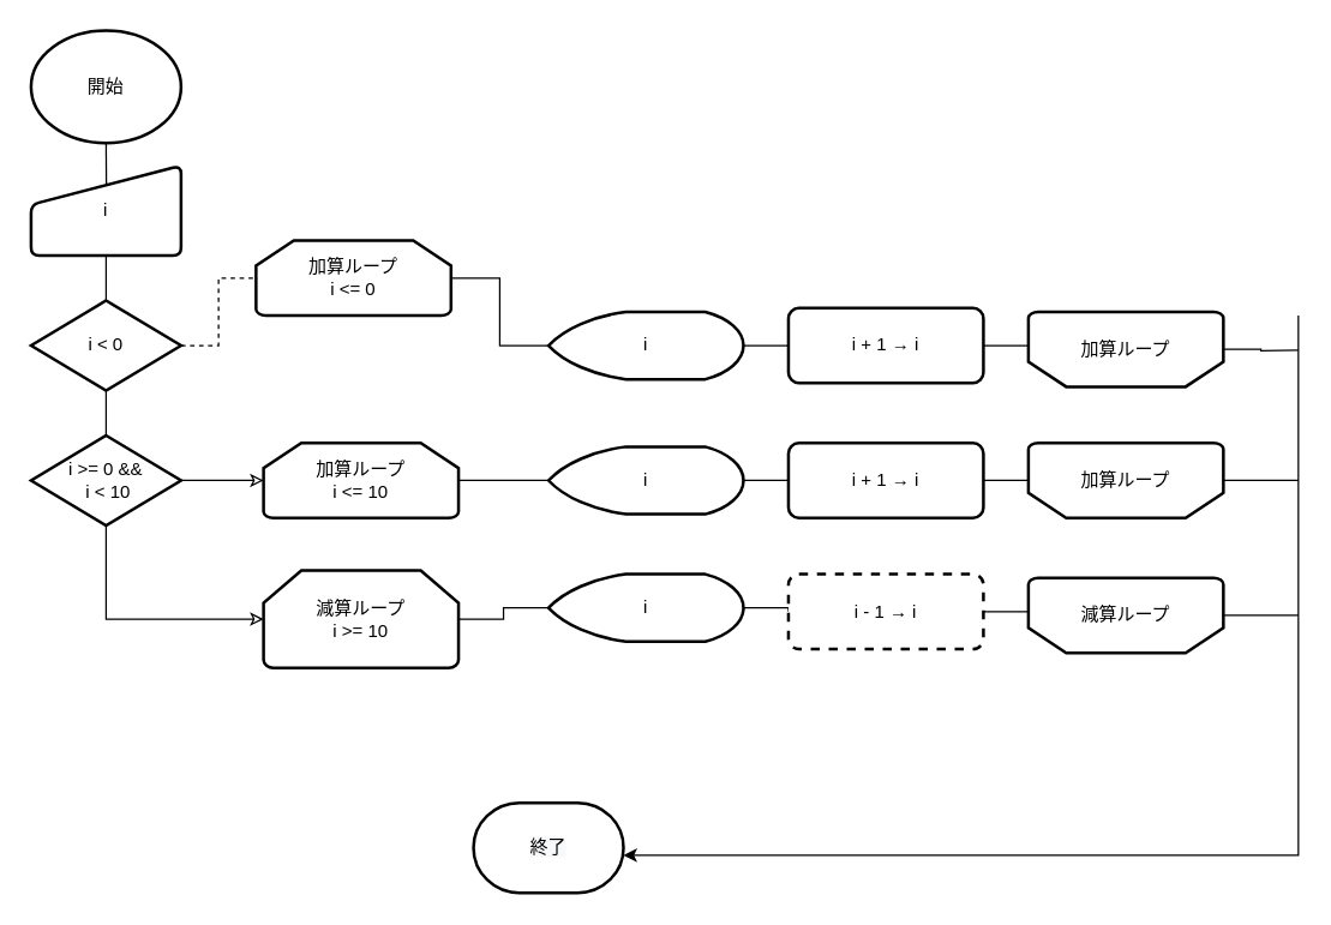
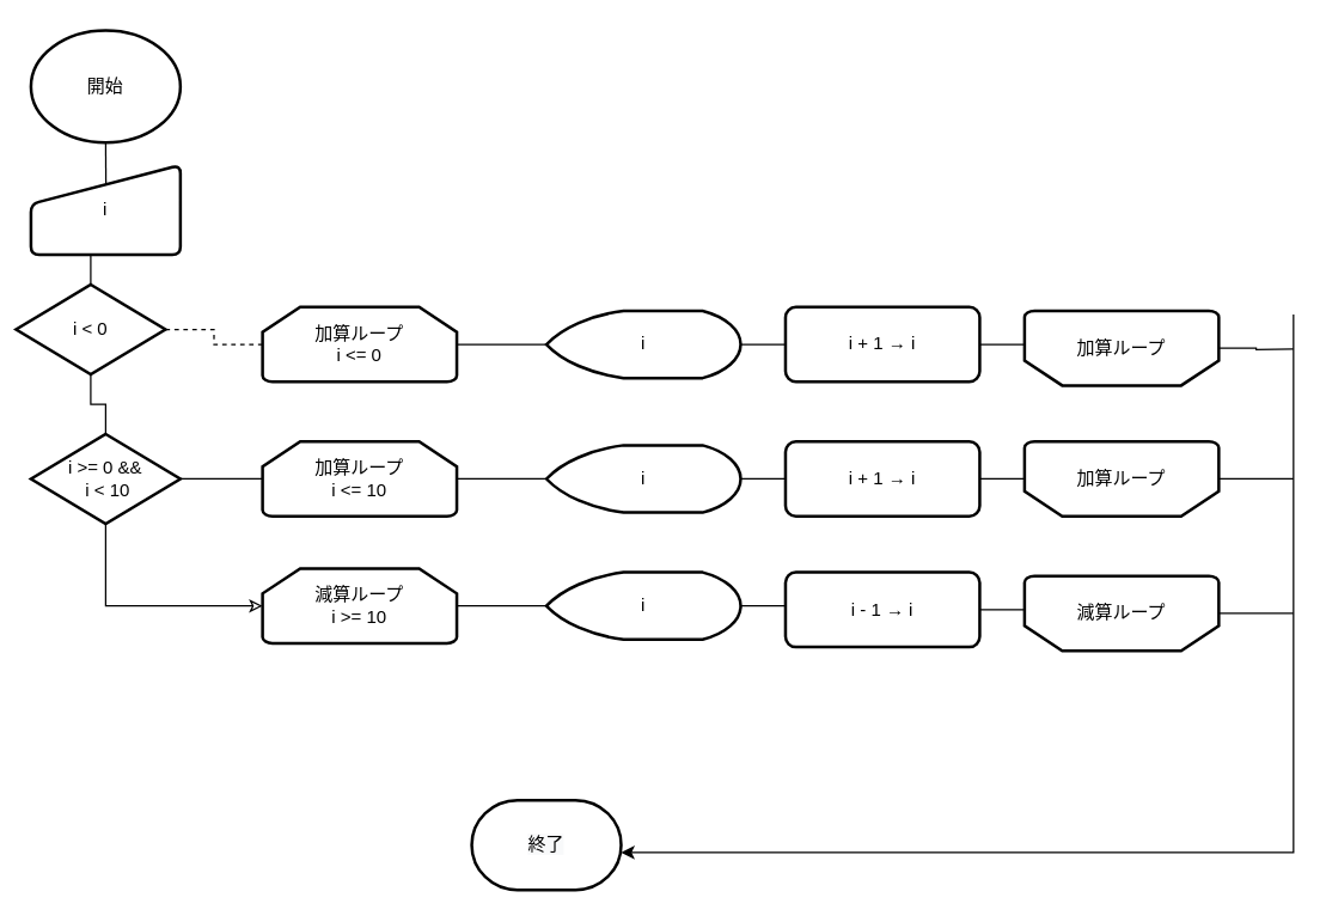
  <mxCell id="0" />
  <mxCell id="1" parent="0" />
  <mxCell id="2" style="edgeStyle=orthogonalEdgeStyle;rounded=0;orthogonalLoop=1;jettySize=auto;html=1;exitX=1;exitY=0.5;exitDx=0;exitDy=0;exitPerimeter=0;entryX=0;entryY=0.5;entryDx=0;entryDy=0;entryPerimeter=0;endArrow=none;endFill=0;" parent="1" source="3" target="9" edge="1"><mxGeometry relative="1" as="geometry" /></mxCell>
- <mxCell id="3" value="加算ループ&lt;br&gt;i &amp;lt;= 0" style="strokeWidth=2;html=1;shape=mxgraph.flowchart.loop_limit;whiteSpace=wrap;" parent="1" vertex="1"><mxGeometry x="170" y="160" width="130" height="50" as="geometry" /></mxCell>
+ <mxCell id="3" value="加算ループ&lt;br&gt;i &amp;lt;= 0" style="strokeWidth=2;html=1;shape=mxgraph.flowchart.loop_limit;whiteSpace=wrap;" parent="1" vertex="1"><mxGeometry x="175" y="205" width="130" height="50" as="geometry" /></mxCell>
  <mxCell id="4" style="edgeStyle=orthogonalEdgeStyle;rounded=0;orthogonalLoop=1;jettySize=auto;html=1;exitX=1;exitY=0.5;exitDx=0;exitDy=0;exitPerimeter=0;endArrow=none;endFill=0;" parent="1" source="5" edge="1"><mxGeometry relative="1" as="geometry"><mxPoint x="865" y="233" as="targetPoint" /></mxGeometry></mxCell>
  <mxCell id="5" value="&lt;span&gt;加算ループ&lt;br&gt;&lt;/span&gt;" style="strokeWidth=2;html=1;shape=mxgraph.flowchart.loop_limit;whiteSpace=wrap;rotation=0;flipV=1;" parent="1" vertex="1"><mxGeometry x="685" y="207.5" width="130" height="50" as="geometry" /></mxCell>
  <mxCell id="6" style="edgeStyle=orthogonalEdgeStyle;rounded=0;orthogonalLoop=1;jettySize=auto;html=1;exitX=0.5;exitY=1;exitDx=0;exitDy=0;exitPerimeter=0;entryX=0.502;entryY=0.28;entryDx=0;entryDy=0;endArrow=none;endFill=0;entryPerimeter=0;" parent="1" source="7" target="14" edge="1"><mxGeometry relative="1" as="geometry" /></mxCell>
  <mxCell id="7" value="開始" style="strokeWidth=2;html=1;shape=mxgraph.flowchart.start_1;whiteSpace=wrap;" parent="1" vertex="1"><mxGeometry x="20" y="20" width="100" height="75" as="geometry" /></mxCell>
  <mxCell id="8" style="edgeStyle=orthogonalEdgeStyle;rounded=0;orthogonalLoop=1;jettySize=auto;html=1;exitX=1;exitY=0.5;exitDx=0;exitDy=0;exitPerimeter=0;entryX=0;entryY=0.5;entryDx=0;entryDy=0;endArrow=none;endFill=0;" parent="1" source="9" target="11" edge="1"><mxGeometry relative="1" as="geometry" /></mxCell>
  <mxCell id="9" value="i" style="strokeWidth=2;html=1;shape=mxgraph.flowchart.display;whiteSpace=wrap;" parent="1" vertex="1"><mxGeometry x="365" y="207.5" width="130" height="45" as="geometry" /></mxCell>
  <mxCell id="10" style="edgeStyle=orthogonalEdgeStyle;rounded=0;orthogonalLoop=1;jettySize=auto;html=1;exitX=1;exitY=0.5;exitDx=0;exitDy=0;entryX=0;entryY=0.5;entryDx=0;entryDy=0;entryPerimeter=0;endArrow=none;endFill=0;" parent="1" source="11" target="5" edge="1"><mxGeometry relative="1" as="geometry" /></mxCell>
  <mxCell id="11" value="i + 1 → i" style="rounded=1;whiteSpace=wrap;html=1;absoluteArcSize=1;arcSize=14;strokeWidth=2;" parent="1" vertex="1"><mxGeometry x="525" y="205" width="130" height="50" as="geometry" /></mxCell>
  <mxCell id="12" value="&#10;&#10;&lt;span style=&quot;color: rgb(0, 0, 0); font-family: helvetica; font-size: 12px; font-style: normal; font-weight: 400; letter-spacing: normal; text-align: center; text-indent: 0px; text-transform: none; word-spacing: 0px; background-color: rgb(248, 249, 250); display: inline; float: none;&quot;&gt;終了&lt;/span&gt;&#10;&#10;" style="strokeWidth=2;html=1;shape=mxgraph.flowchart.terminator;whiteSpace=wrap;" parent="1" vertex="1"><mxGeometry x="315" y="535" width="100" height="60" as="geometry" /></mxCell>
  <mxCell id="13" style="edgeStyle=orthogonalEdgeStyle;rounded=0;orthogonalLoop=1;jettySize=auto;html=1;exitX=0.5;exitY=1;exitDx=0;exitDy=0;entryX=0.5;entryY=0;entryDx=0;entryDy=0;entryPerimeter=0;endArrow=none;endFill=0;" parent="1" source="14" target="17" edge="1"><mxGeometry relative="1" as="geometry" /></mxCell>
  <mxCell id="14" value="i" style="html=1;strokeWidth=2;shape=manualInput;whiteSpace=wrap;rounded=1;size=26;arcSize=11;" parent="1" vertex="1"><mxGeometry x="20" y="110" width="100" height="60" as="geometry" /></mxCell>
  <mxCell id="15" style="edgeStyle=orthogonalEdgeStyle;rounded=0;orthogonalLoop=1;jettySize=auto;html=1;exitX=1;exitY=0.5;exitDx=0;exitDy=0;exitPerimeter=0;endArrow=none;endFill=0;entryX=0;entryY=0.5;entryDx=0;entryDy=0;entryPerimeter=0;dashed=1;" parent="1" source="17" target="3" edge="1"><mxGeometry relative="1" as="geometry"><mxPoint x="405" y="190" as="targetPoint" /></mxGeometry></mxCell>
  <mxCell id="16" style="edgeStyle=orthogonalEdgeStyle;rounded=0;orthogonalLoop=1;jettySize=auto;html=1;exitX=0.5;exitY=1;exitDx=0;exitDy=0;exitPerimeter=0;entryX=0.5;entryY=0;entryDx=0;entryDy=0;entryPerimeter=0;endArrow=none;endFill=0;" parent="1" source="17" target="18" edge="1"><mxGeometry relative="1" as="geometry" /></mxCell>
- <mxCell id="17" value="i &amp;lt; 0" style="strokeWidth=2;html=1;shape=mxgraph.flowchart.decision;whiteSpace=wrap;" parent="1" vertex="1"><mxGeometry x="20" y="200" width="100" height="60" as="geometry" /></mxCell>
+ <mxCell id="17" value="i &amp;lt; 0" style="strokeWidth=2;html=1;shape=mxgraph.flowchart.decision;whiteSpace=wrap;" parent="1" vertex="1"><mxGeometry x="10" y="190" width="100" height="60" as="geometry" /></mxCell>
  <mxCell id="18" value="i &amp;gt;= 0 &amp;amp;&amp;amp;&lt;br&gt;&amp;nbsp;i &amp;lt; 10" style="strokeWidth=2;html=1;shape=mxgraph.flowchart.decision;whiteSpace=wrap;" parent="1" vertex="1"><mxGeometry x="20" y="290" width="100" height="60" as="geometry" /></mxCell>
  <mxCell id="19" style="edgeStyle=orthogonalEdgeStyle;rounded=0;orthogonalLoop=1;jettySize=auto;html=1;exitX=0.5;exitY=1;exitDx=0;exitDy=0;exitPerimeter=0;endArrow=classic;endFill=0;entryX=0;entryY=0.5;entryDx=0;entryDy=0;entryPerimeter=0;" parent="1" source="18" target="28" edge="1"><mxGeometry relative="1" as="geometry"><mxPoint x="145" y="380" as="targetPoint" /><mxPoint x="120" y="405" as="sourcePoint" /></mxGeometry></mxCell>
  <mxCell id="20" style="edgeStyle=orthogonalEdgeStyle;rounded=0;orthogonalLoop=1;jettySize=auto;html=1;exitX=1;exitY=0.5;exitDx=0;exitDy=0;exitPerimeter=0;entryX=0;entryY=0.5;entryDx=0;entryDy=0;entryPerimeter=0;endArrow=none;endFill=0;" parent="1" source="35" target="24" edge="1"><mxGeometry relative="1" as="geometry" /></mxCell>
  <mxCell id="21" style="edgeStyle=orthogonalEdgeStyle;rounded=0;orthogonalLoop=1;jettySize=auto;html=1;exitX=1;exitY=0.5;exitDx=0;exitDy=0;exitPerimeter=0;endArrow=none;endFill=0;" parent="1" source="22" edge="1"><mxGeometry relative="1" as="geometry"><mxPoint x="865" y="320" as="targetPoint" /></mxGeometry></mxCell>
  <mxCell id="22" value="&lt;span&gt;加算ループ&lt;br&gt;&lt;/span&gt;" style="strokeWidth=2;html=1;shape=mxgraph.flowchart.loop_limit;whiteSpace=wrap;rotation=0;flipV=1;" parent="1" vertex="1"><mxGeometry x="685" y="295" width="130" height="50" as="geometry" /></mxCell>
  <mxCell id="23" style="edgeStyle=orthogonalEdgeStyle;rounded=0;orthogonalLoop=1;jettySize=auto;html=1;exitX=1;exitY=0.5;exitDx=0;exitDy=0;exitPerimeter=0;entryX=0;entryY=0.5;entryDx=0;entryDy=0;endArrow=none;endFill=0;" parent="1" source="24" target="26" edge="1"><mxGeometry relative="1" as="geometry" /></mxCell>
  <mxCell id="24" value="i" style="strokeWidth=2;html=1;shape=mxgraph.flowchart.display;whiteSpace=wrap;" parent="1" vertex="1"><mxGeometry x="365" y="297.5" width="130" height="45" as="geometry" /></mxCell>
  <mxCell id="25" style="edgeStyle=orthogonalEdgeStyle;rounded=0;orthogonalLoop=1;jettySize=auto;html=1;exitX=1;exitY=0.5;exitDx=0;exitDy=0;entryX=0;entryY=0.5;entryDx=0;entryDy=0;entryPerimeter=0;endArrow=none;endFill=0;" parent="1" source="26" target="22" edge="1"><mxGeometry relative="1" as="geometry" /></mxCell>
  <mxCell id="26" value="i + 1 → i" style="rounded=1;whiteSpace=wrap;html=1;absoluteArcSize=1;arcSize=14;strokeWidth=2;" parent="1" vertex="1"><mxGeometry x="525" y="295" width="130" height="50" as="geometry" /></mxCell>
  <mxCell id="27" style="edgeStyle=orthogonalEdgeStyle;rounded=0;orthogonalLoop=1;jettySize=auto;html=1;exitX=1;exitY=0.5;exitDx=0;exitDy=0;exitPerimeter=0;entryX=0;entryY=0.5;entryDx=0;entryDy=0;entryPerimeter=0;endArrow=none;endFill=0;" parent="1" source="28" target="32" edge="1"><mxGeometry relative="1" as="geometry" /></mxCell>
- <mxCell id="28" value="減算ループ&lt;br&gt;i &amp;gt;= 10" style="strokeWidth=2;html=1;shape=mxgraph.flowchart.loop_limit;whiteSpace=wrap;" parent="1" vertex="1"><mxGeometry x="175" y="380" width="130" height="65" as="geometry" /></mxCell>
+ <mxCell id="28" value="減算ループ&lt;br&gt;i &amp;gt;= 10" style="strokeWidth=2;html=1;shape=mxgraph.flowchart.loop_limit;whiteSpace=wrap;" parent="1" vertex="1"><mxGeometry x="175" y="380" width="130" height="50" as="geometry" /></mxCell>
  <mxCell id="29" style="edgeStyle=orthogonalEdgeStyle;rounded=0;orthogonalLoop=1;jettySize=auto;html=1;exitX=1;exitY=0.5;exitDx=0;exitDy=0;exitPerimeter=0;endArrow=none;endFill=0;" parent="1" source="30" edge="1"><mxGeometry relative="1" as="geometry"><mxPoint x="865" y="410" as="targetPoint" /></mxGeometry></mxCell>
  <mxCell id="30" value="減&lt;span&gt;算ループ&lt;br&gt;&lt;/span&gt;" style="strokeWidth=2;html=1;shape=mxgraph.flowchart.loop_limit;whiteSpace=wrap;rotation=0;flipV=1;" parent="1" vertex="1"><mxGeometry x="685" y="385" width="130" height="50" as="geometry" /></mxCell>
  <mxCell id="31" style="edgeStyle=orthogonalEdgeStyle;rounded=0;orthogonalLoop=1;jettySize=auto;html=1;exitX=1;exitY=0.5;exitDx=0;exitDy=0;exitPerimeter=0;entryX=0;entryY=0.5;entryDx=0;entryDy=0;endArrow=none;endFill=0;" parent="1" source="32" target="34" edge="1"><mxGeometry relative="1" as="geometry" /></mxCell>
  <mxCell id="32" value="i" style="strokeWidth=2;html=1;shape=mxgraph.flowchart.display;whiteSpace=wrap;" parent="1" vertex="1"><mxGeometry x="365" y="382.5" width="130" height="45" as="geometry" /></mxCell>
  <mxCell id="33" style="edgeStyle=orthogonalEdgeStyle;rounded=0;orthogonalLoop=1;jettySize=auto;html=1;exitX=1;exitY=0.5;exitDx=0;exitDy=0;entryX=0;entryY=0.5;entryDx=0;entryDy=0;entryPerimeter=0;endArrow=none;endFill=0;" parent="1" source="34" target="30" edge="1"><mxGeometry relative="1" as="geometry" /></mxCell>
- <mxCell id="34" value="i - 1 → i" style="rounded=1;whiteSpace=wrap;html=1;absoluteArcSize=1;arcSize=14;strokeWidth=2;dashed=1;" parent="1" vertex="1"><mxGeometry x="525" y="382.5" width="130" height="50" as="geometry" /></mxCell>
+ <mxCell id="34" value="i - 1 → i" style="rounded=1;whiteSpace=wrap;html=1;absoluteArcSize=1;arcSize=14;strokeWidth=2;" parent="1" vertex="1"><mxGeometry x="525" y="382.5" width="130" height="50" as="geometry" /></mxCell>
  <mxCell id="35" value="加算ループ&lt;br&gt;i &amp;lt;= 10" style="strokeWidth=2;html=1;shape=mxgraph.flowchart.loop_limit;whiteSpace=wrap;" parent="1" vertex="1"><mxGeometry x="175" y="295" width="130" height="50" as="geometry" /></mxCell>
- <mxCell id="36" value="" style="edgeStyle=orthogonalEdgeStyle;rounded=0;orthogonalLoop=1;jettySize=auto;html=1;exitX=1;exitY=0.5;exitDx=0;exitDy=0;exitPerimeter=0;endArrow=classic;endFill=0;" parent="1" source="18" target="35" edge="1"><mxGeometry relative="1" as="geometry"><mxPoint x="405" y="335" as="targetPoint" /><mxPoint x="120" y="320" as="sourcePoint" /></mxGeometry></mxCell>
+ <mxCell id="36" value="" style="edgeStyle=orthogonalEdgeStyle;rounded=0;orthogonalLoop=1;jettySize=auto;html=1;exitX=1;exitY=0.5;exitDx=0;exitDy=0;exitPerimeter=0;endArrow=none;endFill=0;" parent="1" source="18" target="35" edge="1"><mxGeometry relative="1" as="geometry"><mxPoint x="405" y="335" as="targetPoint" /><mxPoint x="120" y="320" as="sourcePoint" /></mxGeometry></mxCell>
  <mxCell id="37" value="" style="endArrow=classic;html=1;rounded=0;edgeStyle=orthogonalEdgeStyle;" parent="1" edge="1"><mxGeometry width="50" height="50" relative="1" as="geometry"><mxPoint x="865" y="210" as="sourcePoint" /><mxPoint x="415" y="570" as="targetPoint" /><Array as="points"><mxPoint x="865" y="570" /></Array></mxGeometry></mxCell>
